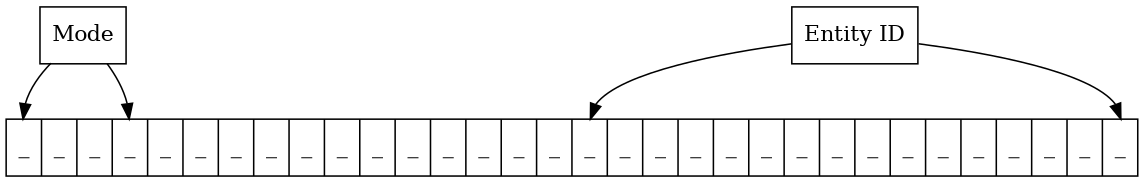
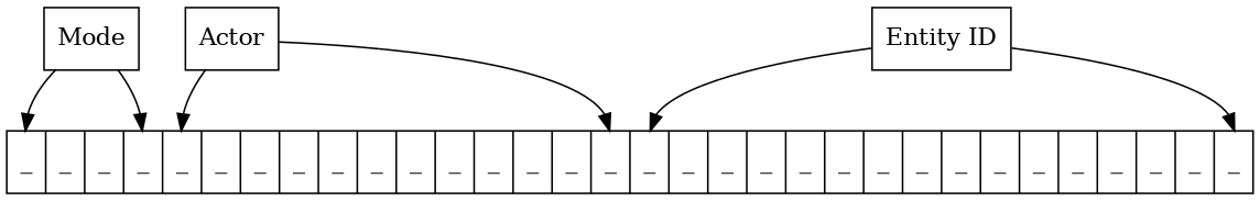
  digraph {
    node [shape=record]
    n1 [label="<0>_|<1>_|<2>_|<3>_|<4>_|<5>_|<6>_|<7>_|<8>_|<9>_|<10>_|<11>_|<12>_|<13>_|<14>_|<15>_|<16>_|<17>_|<18>_|<19>_|<20>_|<21>_|<22>_|<23>_|<24>_|<25>_|<26>_|<27>_|<28>_|<29>_|<30>_|<31>_"]
    n2 [label=Mode]
+   n3 [label=Actor]
    n4 [label="Entity ID"]
    n2 -> n1 [headport=0]
    n2 -> n1 [headport=3]
+   n3 -> n1 [headport=4]
+   n3 -> n1 [headport=15]
    n4 -> n1 [headport=16]
    n4 -> n1 [headport=31]
  }
